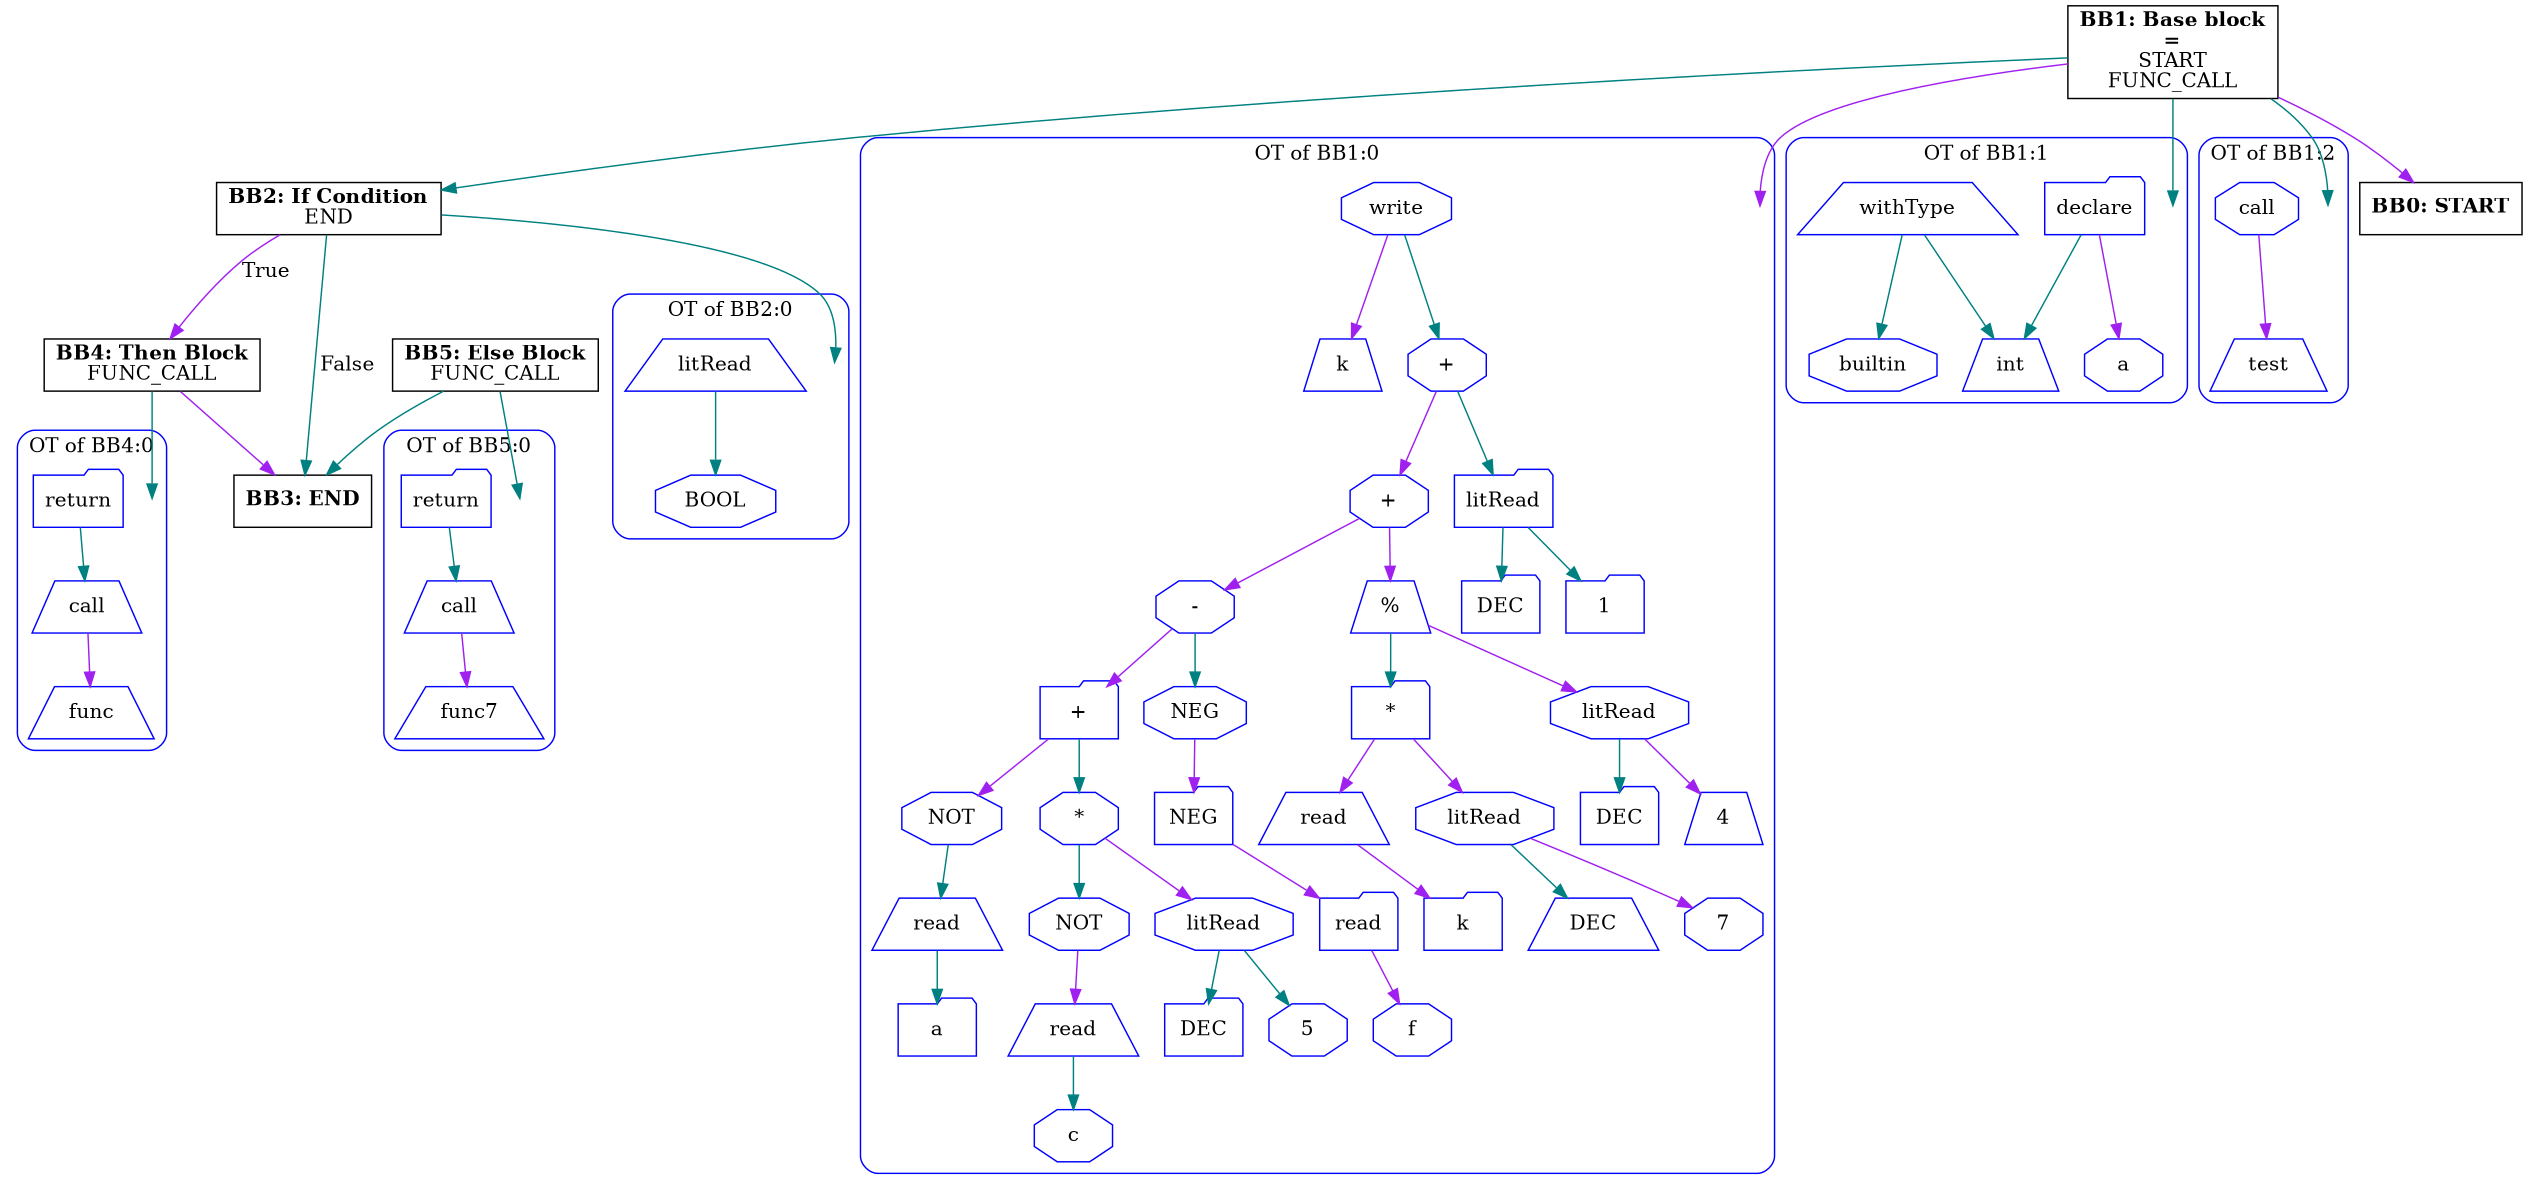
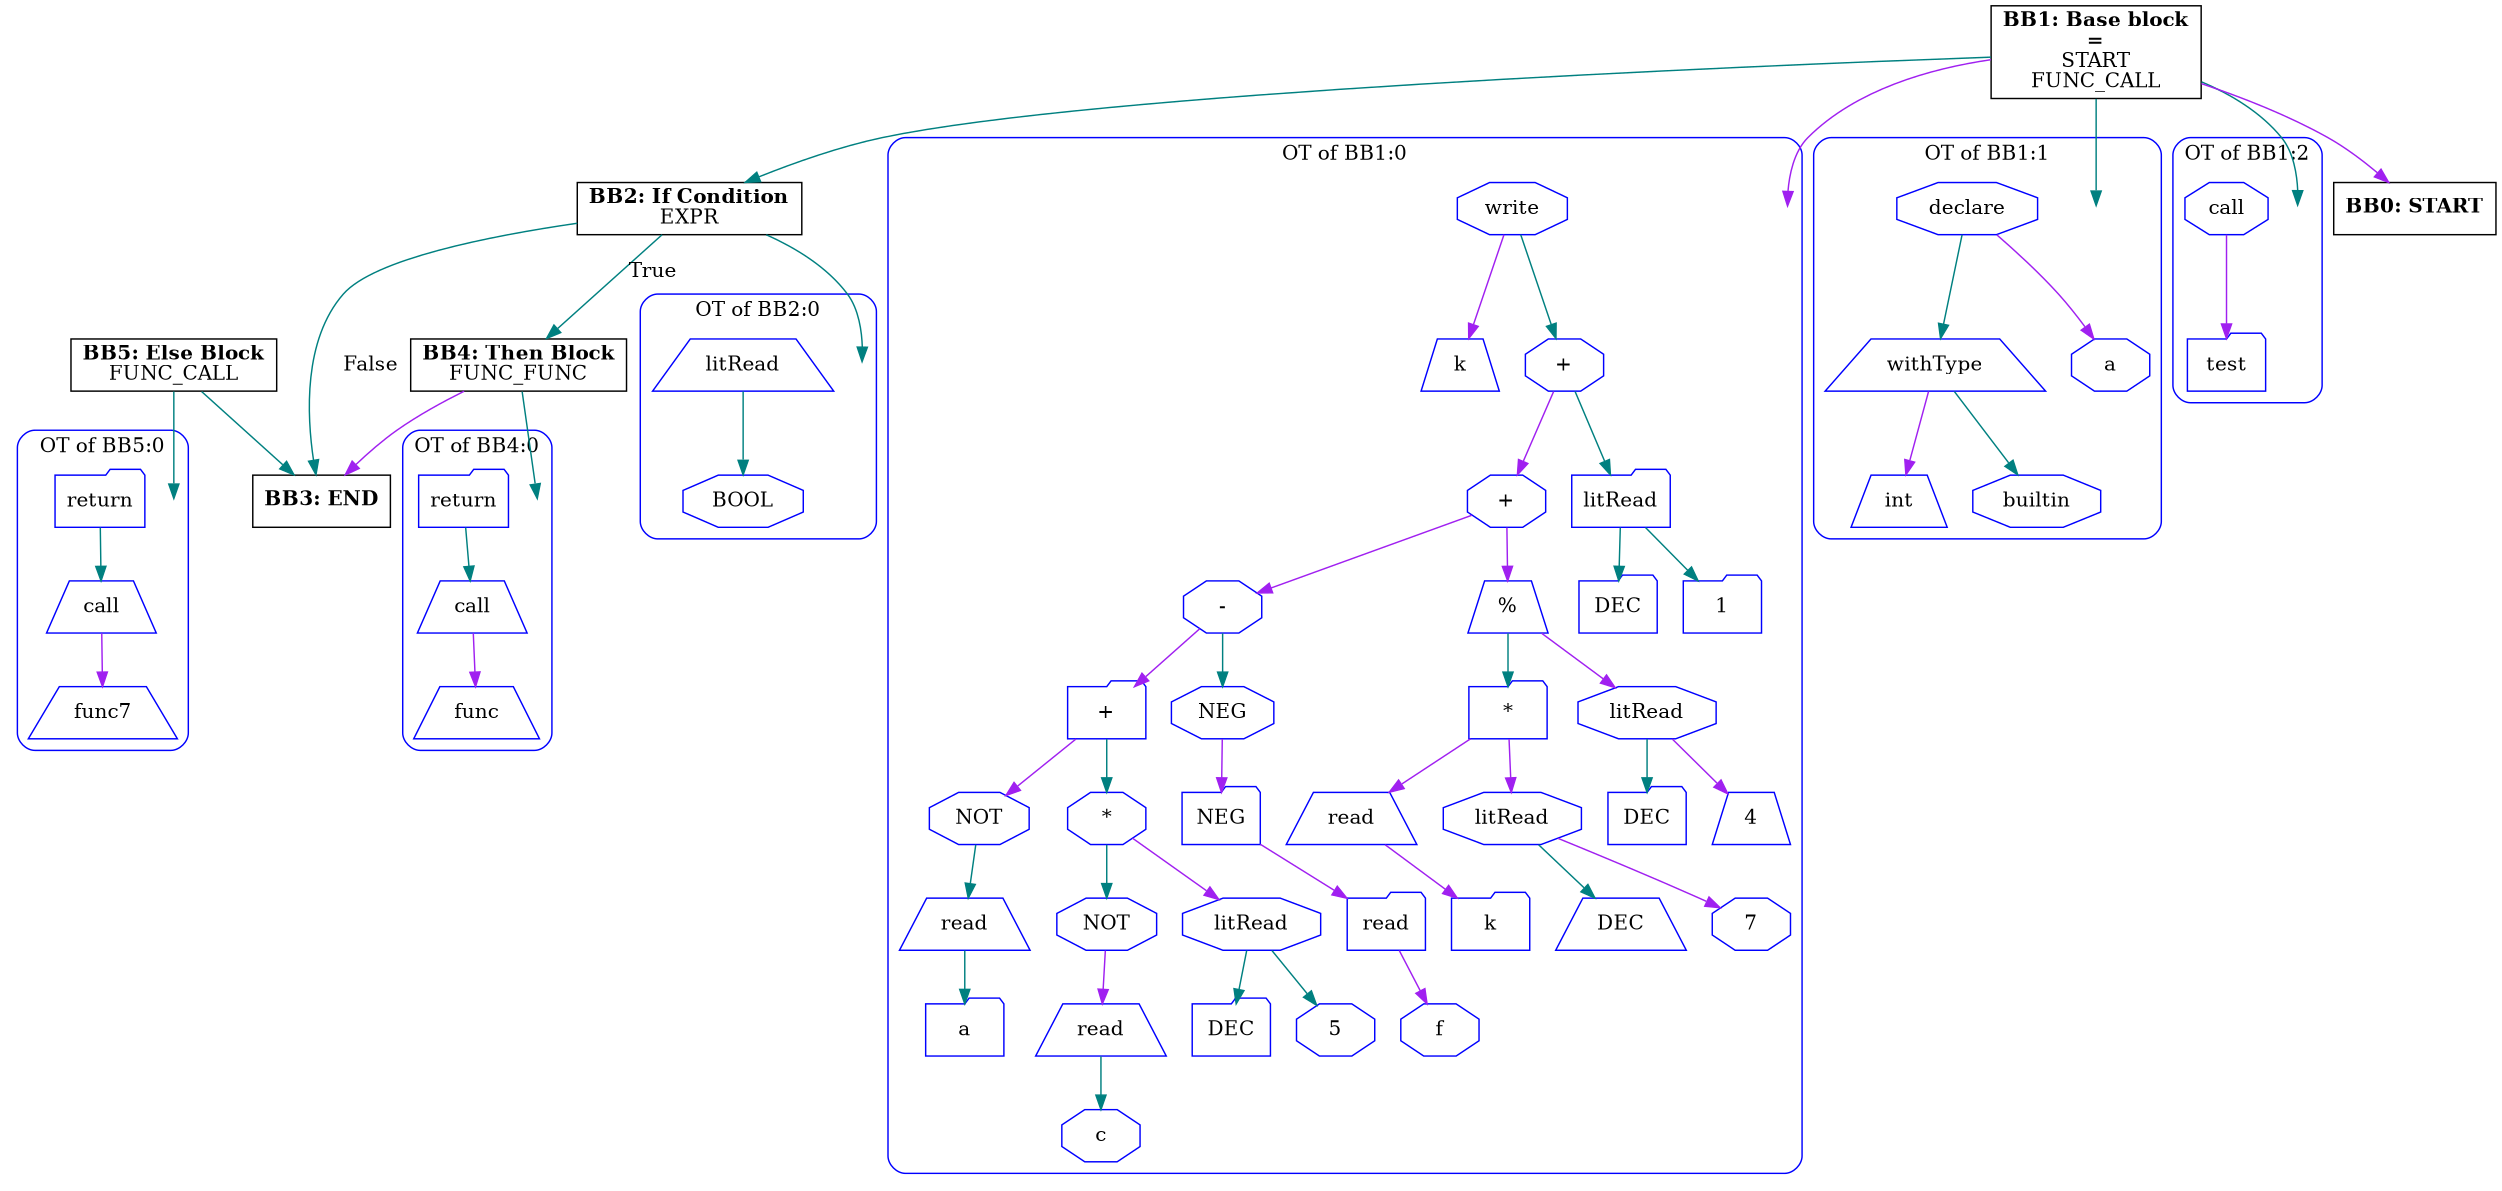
  digraph {
    compound=true
    splines=true
    node [shape=octagon color=blue]
    edge [color=teal]
    entry0 [shape=point style=invis color=""]
    n2 [label=return shape=folder]
    n3 [label=call shape=trapezium]
    n4 [label=func7 shape=trapezium]
    entry1 [shape=point style=invis color=""]
    n6 [label=return shape=folder]
    n7 [label=call shape=trapezium]
    n8 [label=func shape=trapezium]
    entry2 [shape=point style=invis color=""]
    n10 [label=litRead shape=trapezium]
    n11 [label=BOOL]
    entry3 [shape=point style=invis color=""]
    n13 [label=write]
    n14 [label=k shape=trapezium]
    n15 [label="+"]
    n16 [label="+"]
    n17 [label=litRead shape=folder]
    n18 [label="-"]
    n19 [label="%" shape=trapezium]
    n20 [label="+" shape=folder]
    n21 [label=NEG]
    n22 [label=NOT]
    n23 [label="*"]
    n24 [label=read shape=trapezium]
    n25 [label=a shape=folder]
    n26 [label=NOT]
    n27 [label=litRead]
    n28 [label=read shape=trapezium]
    n29 [label=c]
    n30 [label=DEC shape=folder]
    n31 [label=5]
    n32 [label=NEG shape=folder]
    n33 [label=read shape=folder]
    n34 [label=f]
    n35 [label="*" shape=folder]
    n36 [label=litRead]
    n37 [label=read shape=trapezium]
    n38 [label=litRead]
    n39 [label=k shape=folder]
    n40 [label=DEC shape=trapezium]
    n41 [label=7]
    n42 [label=DEC shape=folder]
    n43 [label=4 shape=trapezium]
    n44 [label=DEC shape=folder]
    n45 [label=1 shape=folder]
    entry4 [shape=point style=invis color=""]
-   n47 [label=declare shape=folder]
+   n47 [label=declare]
    n48 [label=withType shape=trapezium]
    n49 [label=a]
    n50 [label=int shape=trapezium]
    n51 [label=builtin]
    entry5 [shape=point style=invis color=""]
    n53 [label=call]
-   n54 [label=test shape=trapezium]
+   n54 [label=test shape=folder]
    n55 [label=<<B>BB5: Else Block</B><BR ALIGN="CENTER"/>FUNC_CALL<BR ALIGN="CENTER"/>> shape=rectangle color=""]
    n56 [label=<<B>BB3: END</B><BR ALIGN="CENTER"/>> shape=rectangle color=""]
-   n57 [label=<<B>BB4: Then Block</B><BR ALIGN="CENTER"/>FUNC_CALL<BR ALIGN="CENTER"/>> shape=rectangle color=""]
-   n58 [label=<<B>BB2: If Condition</B><BR ALIGN="CENTER"/>END<BR ALIGN="CENTER"/>> shape=rectangle color=""]
+   n57 [label=<<B>BB4: Then Block</B><BR ALIGN="CENTER"/>FUNC_FUNC<BR ALIGN="CENTER"/>> shape=rectangle color=""]
+   n58 [label=<<B>BB2: If Condition</B><BR ALIGN="CENTER"/>EXPR<BR ALIGN="CENTER"/>> shape=rectangle color=""]
    n59 [label=<<B>BB1: Base block</B><BR ALIGN="CENTER"/>=<BR ALIGN="CENTER"/>START<BR ALIGN="CENTER"/>FUNC_CALL<BR ALIGN="CENTER"/>> shape=rectangle color=""]
    n60 [label=<<B>BB0: START</B><BR ALIGN="CENTER"/>> shape=rectangle color=""]
    subgraph cluster_1 {
      color=blue
      label="OT of BB5:0"
      style=rounded
      entry0
      n2
      n3
      n4
    }
    subgraph cluster_2 {
      color=blue
      label="OT of BB4:0"
      style=rounded
      entry1
      n6
      n7
      n8
    }
    subgraph cluster_3 {
      color=blue
      label="OT of BB2:0"
      style=rounded
      entry2
      n10
      n11
    }
    subgraph cluster_4 {
      color=blue
      label="OT of BB1:0"
      style=rounded
      entry3
      n13
      n14
      n15
      n16
      n17
      n18
      n19
      n20
      n21
      n22
      n23
      n24
      n25
      n26
      n27
      n28
      n29
      n30
      n31
      n32
      n33
      n34
      n35
      n36
      n37
      n38
      n39
      n40
      n41
      n42
      n43
      n44
      n45
    }
    subgraph cluster_5 {
      color=blue
      label="OT of BB1:1"
      style=rounded
      entry4
      n47
      n48
      n49
      n50
      n51
    }
    subgraph cluster_6 {
      color=blue
      label="OT of BB1:2"
      style=rounded
      entry5
      n53
      n54
    }
    n2 -> n3
    n3 -> n4 [color=purple]
    n6 -> n7
    n7 -> n8 [color=purple]
    n10 -> n11
    n13 -> n14 [color=purple]
    n13 -> n15
    n15 -> n16 [color=purple]
    n15 -> n17
    n16 -> n18 [color=purple]
    n16 -> n19 [color=purple]
    n17 -> n44
    n17 -> n45
    n18 -> n20 [color=purple]
    n18 -> n21
    n19 -> n35
    n19 -> n36 [color=purple]
    n20 -> n22 [color=purple]
    n20 -> n23
    n21 -> n32 [color=purple]
    n22 -> n24
    n23 -> n26
    n23 -> n27 [color=purple]
    n24 -> n25
    n26 -> n28 [color=purple]
    n27 -> n30
    n27 -> n31
    n28 -> n29
    n32 -> n33 [color=purple]
    n33 -> n34 [color=purple]
    n35 -> n37 [color=purple]
    n35 -> n38 [color=purple]
    n36 -> n42
    n36 -> n43 [color=purple]
    n37 -> n39 [color=purple]
    n38 -> n40
    n38 -> n41 [color=purple]
-   n47 -> n50
+   n47 -> n48
    n47 -> n49 [color=purple]
-   n48 -> n50
+   n48 -> n50 [color=purple]
    n48 -> n51
    n53 -> n54 [color=purple]
    n55 -> entry0
    n55 -> n56
    n57 -> entry1
    n57 -> n56 [color=purple]
    n58 -> entry2
    n58 -> n56 [label=False]
-   n58 -> n57 [color=purple label=True]
+   n58 -> n57 [label=True]
    n59 -> entry3 [color=purple]
    n59 -> entry4
    n59 -> entry5
    n59 -> n58
    n59 -> n60 [color=purple]
  }
